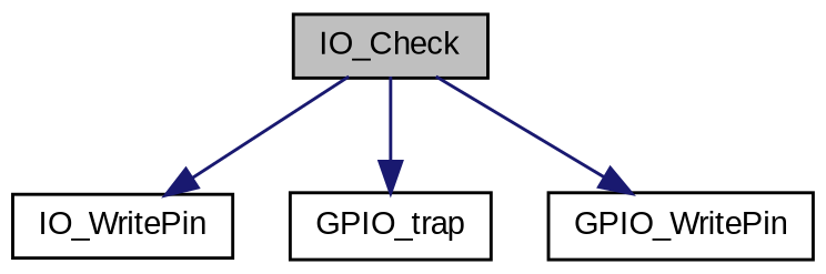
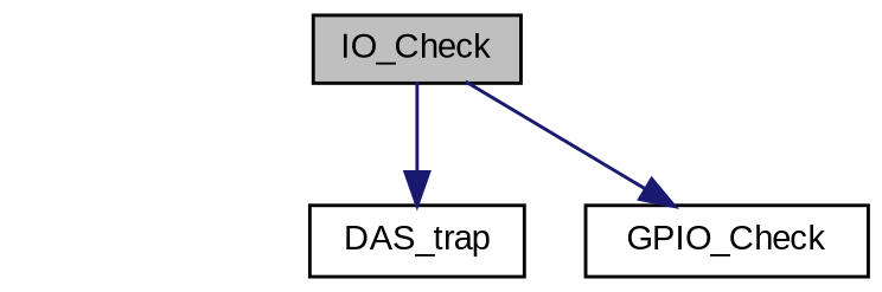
  digraph {
    fontname="Liberation Sans"
    rankdir=TB
    node [color=black fillcolor=white fontname="Liberation Sans" fontsize=10 shape=record style=filled]
    edge [color=midnightblue fontname="Liberation Sans" fontsize=10 labelfontname=Helvetica labelfontsize=10 style=solid]
    n1 [fillcolor=grey75 fontcolor=black height=0.2 label=IO_Check width=0.4]
-   n2 [height=0.2 label=IO_WritePin width=0.4]
-   n3 [height=0.2 label=GPIO_trap width=0.4]
-   n4 [height=0.2 label=GPIO_WritePin width=0.4]
-   n1 -> n2
+   n3 [height=0.2 label=DAS_trap width=0.4]
+   n4 [height=0.2 label=GPIO_Check width=0.4]
    n1 -> n3
    n1 -> n4
  }
